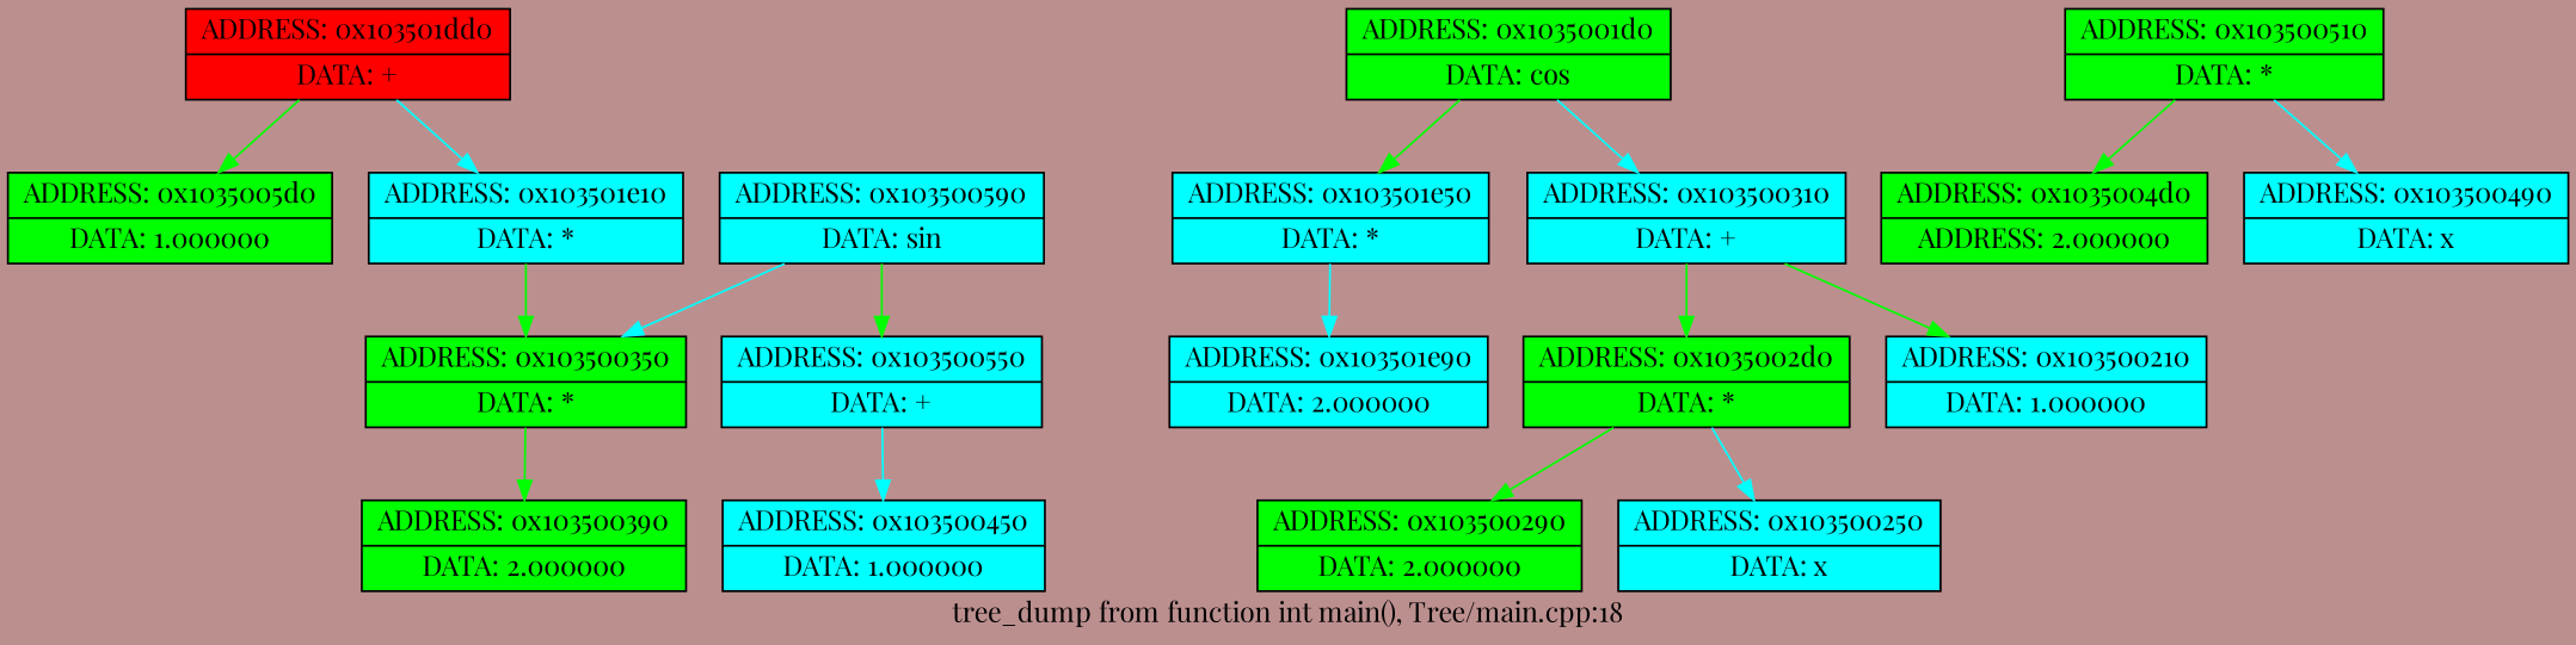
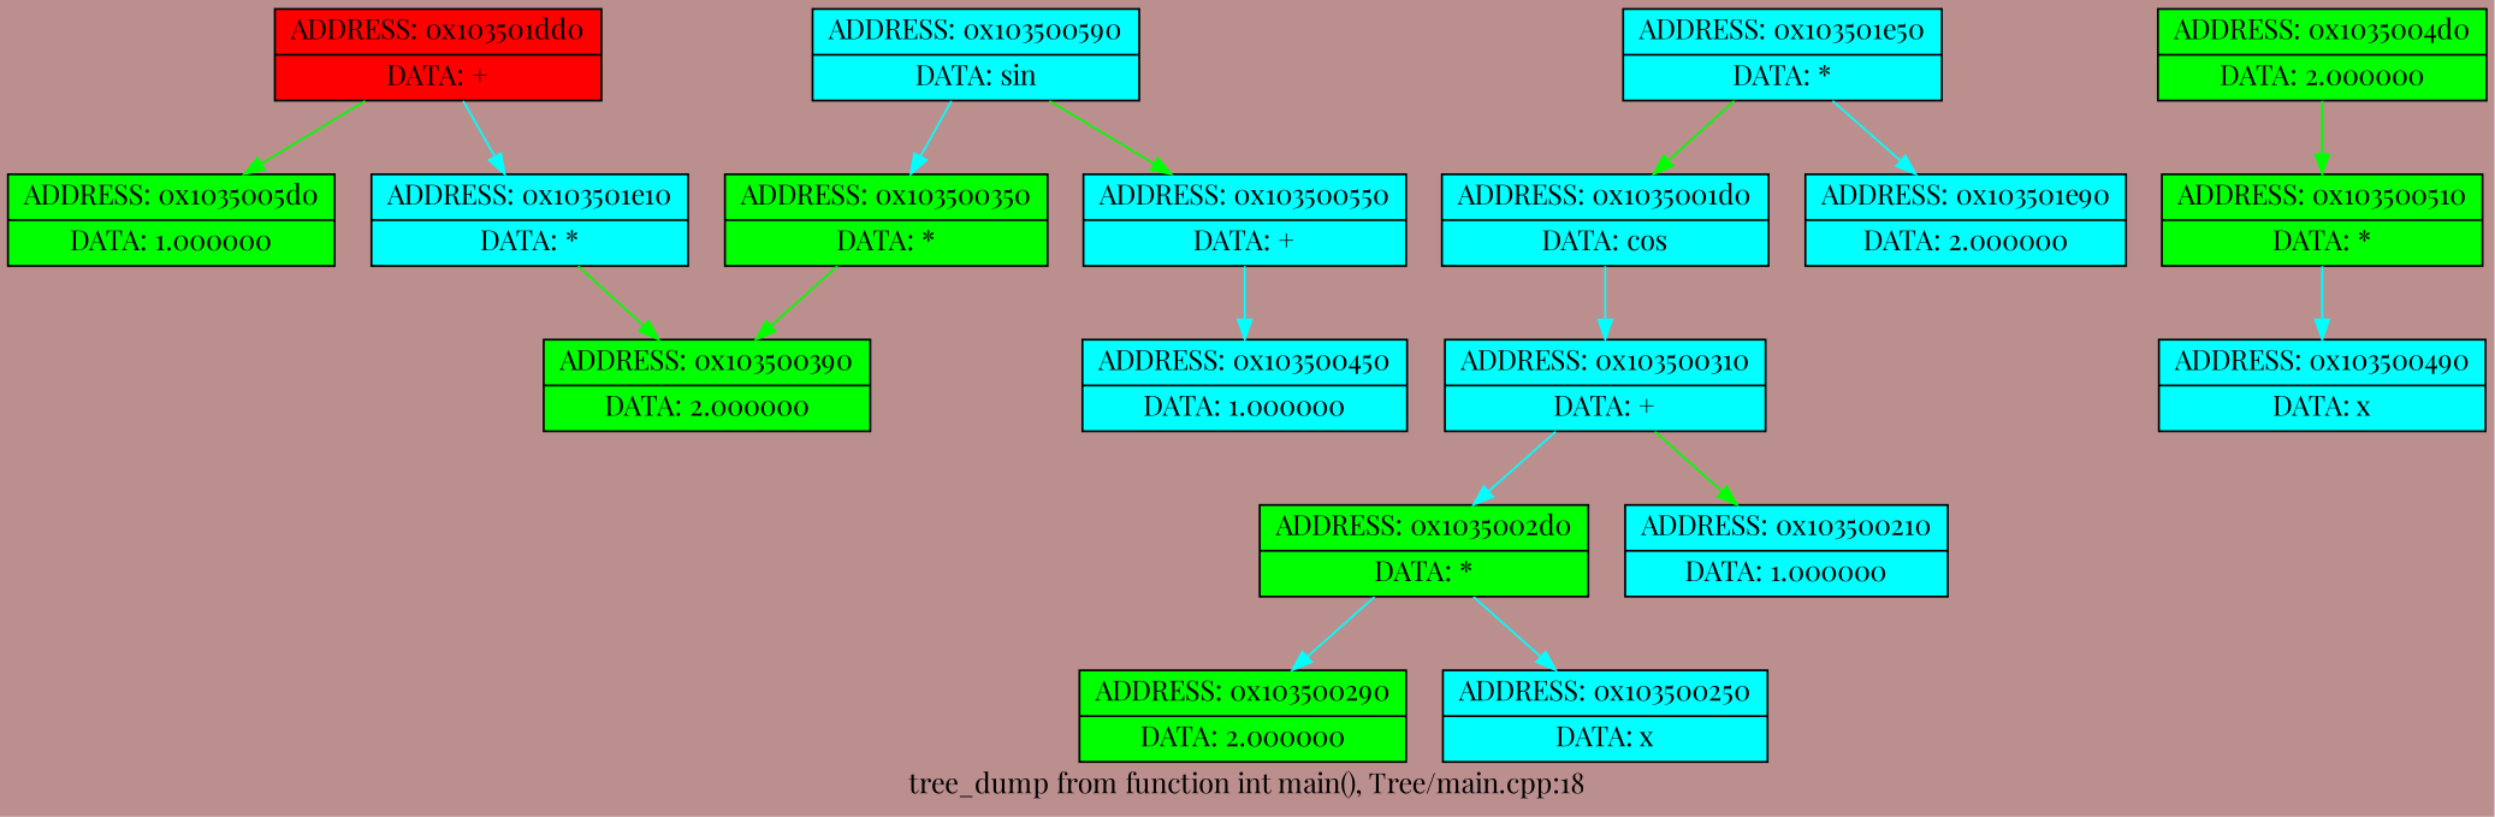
  digraph {
    bgcolor=RosyBrown
    fontname="Playfair Display"
    label="tree_dump from function int main(), Tree/main.cpp:18"
    rankdir=HR
    node [fillcolor=aqua fontname="Playfair Display" shape=record style=filled]
    edge [color=lime fontname="Playfair Display"]
    n1 [fillcolor=red label=" {ADDRESS: 0x103501dd0 | DATA: +}"]
    n2 [fillcolor=lime label=" {ADDRESS: 0x1035005d0 | DATA: 1.000000}"]
    n3 [label=" {ADDRESS: 0x103501e10 | DATA: *}"]
    n4 [fillcolor=lime label=" {ADDRESS: 0x103500350 | DATA: *}"]
    n5 [fillcolor=lime label=" {ADDRESS: 0x103500390 | DATA: 2.000000}"]
    n6 [label=" {ADDRESS: 0x103501e50 | DATA: *}"]
-   n7 [fillcolor=lime label=" {ADDRESS: 0x1035001d0 | DATA: cos}"]
+   n7 [label=" {ADDRESS: 0x1035001d0 | DATA: cos}"]
    n8 [label=" {ADDRESS: 0x103501e90 | DATA: 2.000000}"]
    n9 [label=" {ADDRESS: 0x103500590 | DATA: sin}"]
    n10 [label=" {ADDRESS: 0x103500550 | DATA: +}"]
    n11 [label=" {ADDRESS: 0x103500450 | DATA: 1.000000}"]
    n12 [fillcolor=lime label=" {ADDRESS: 0x103500510 | DATA: *}"]
-   n13 [fillcolor=lime label=" {ADDRESS: 0x1035004d0 | ADDRESS: 2.000000}"]
+   n13 [fillcolor=lime label=" {ADDRESS: 0x1035004d0 | DATA: 2.000000}"]
    n14 [label=" {ADDRESS: 0x103500490 | DATA: x}"]
    n15 [label=" {ADDRESS: 0x103500310 | DATA: +}"]
    n16 [fillcolor=lime label=" {ADDRESS: 0x1035002d0 | DATA: *}"]
    n17 [label=" {ADDRESS: 0x103500210 | DATA: 1.000000}"]
    n18 [fillcolor=lime label=" {ADDRESS: 0x103500290 | DATA: 2.000000}"]
    n19 [label=" {ADDRESS: 0x103500250 | DATA: x}"]
    n1 -> n2
    n1 -> n3 [color=aqua]
-   n3 -> n4
+   n3 -> n5
    n4 -> n5
-   n7 -> n6
+   n6 -> n7
    n6 -> n8 [color=aqua]
    n7 -> n15 [color=aqua]
    n9 -> n4 [color=aqua]
    n9 -> n10
    n10 -> n11 [color=aqua]
-   n12 -> n13
+   n13 -> n12
    n12 -> n14 [color=aqua]
-   n15 -> n16
+   n15 -> n16 [color=aqua]
    n15 -> n17
-   n16 -> n18
+   n16 -> n18 [color=aqua]
    n16 -> n19 [color=aqua]
  }
